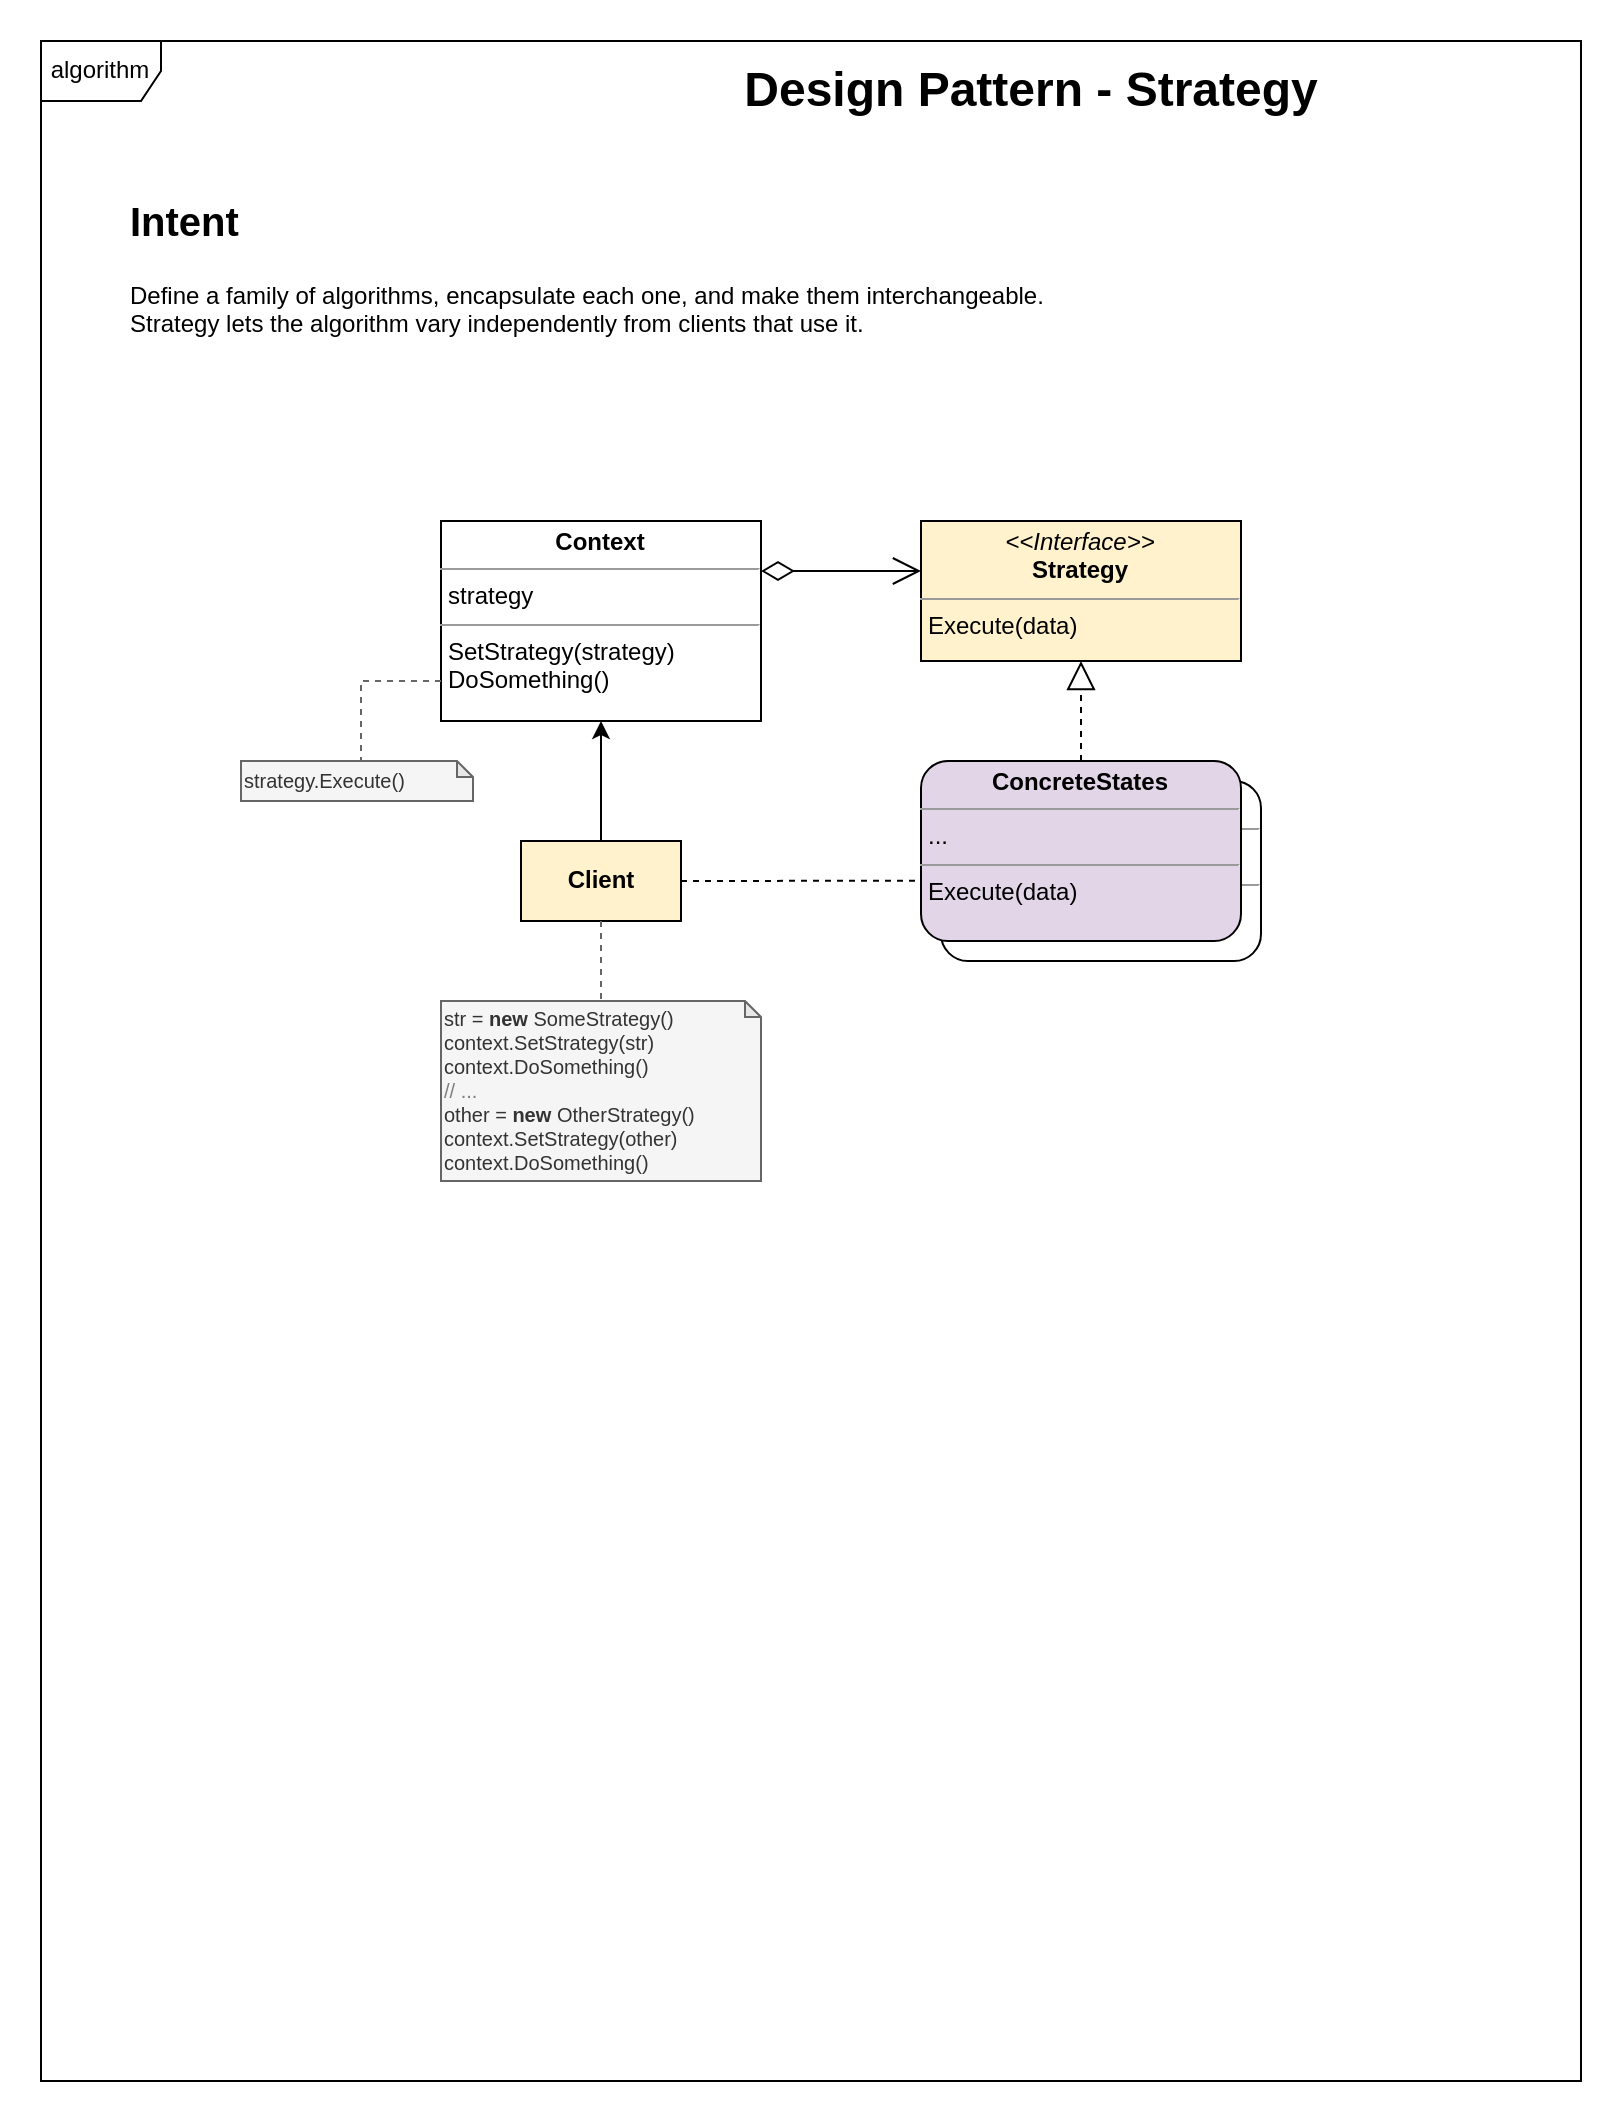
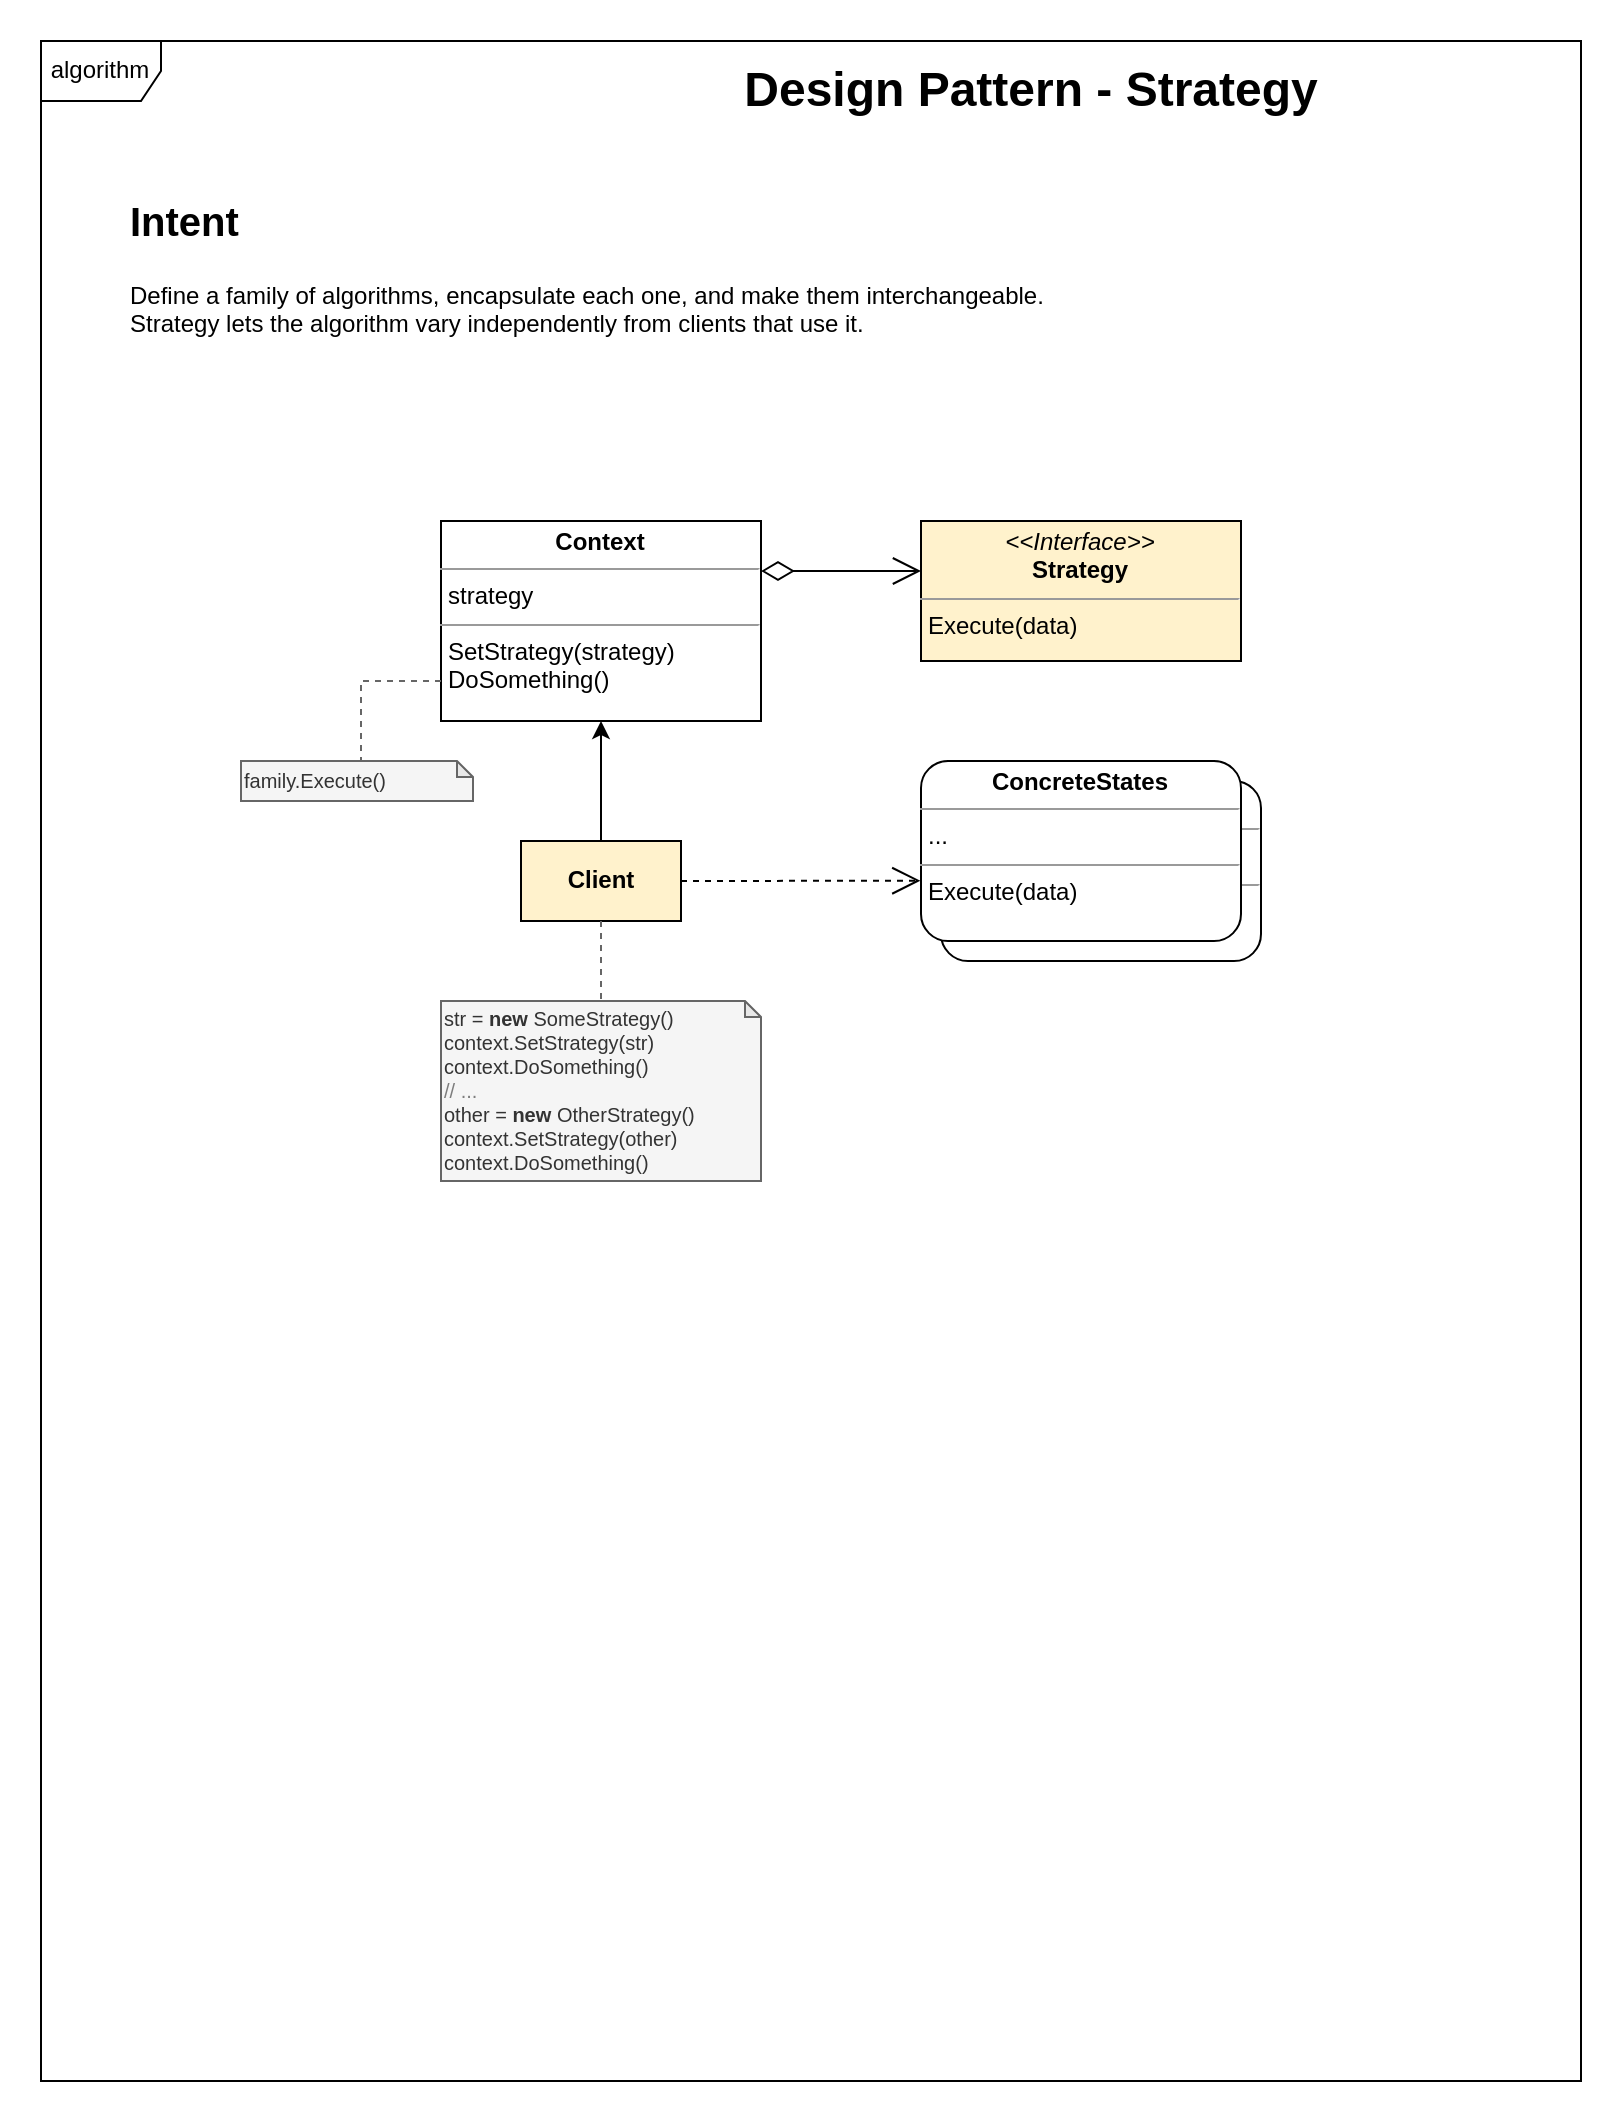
  <mxCell id="0" />
  <mxCell id="1" parent="0" />
  <mxCell id="2" value="algorithm" style="shape=umlFrame;whiteSpace=wrap;html=1;" vertex="1" parent="1"><mxGeometry x="20" y="20" width="770" height="1020" as="geometry" /></mxCell>
  <mxCell id="3" value="&lt;b style=&quot;&quot;&gt;&lt;font style=&quot;font-size: 24px;&quot;&gt;Design Pattern - Strategy&lt;/font&gt;&lt;/b&gt;" style="text;html=1;align=center;verticalAlign=middle;resizable=0;points=[];autosize=1;strokeColor=none;fillColor=none;fontSize=16;" parent="1" vertex="1"><mxGeometry x="360" y="25" width="310" height="40" as="geometry" /></mxCell>
  <mxCell id="4" value="&lt;h1&gt;&lt;font style=&quot;font-size: 20px;&quot;&gt;Intent&lt;/font&gt;&lt;/h1&gt;&lt;p&gt;Define a family of algorithms, encapsulate each one, and make them interchangeable.&lt;br&gt;&lt;span style=&quot;background-color: initial;&quot;&gt;Strategy lets the algorithm vary independently from clients that use it.&lt;/span&gt;&lt;/p&gt;" style="text;html=1;strokeColor=none;fillColor=none;spacing=5;spacingTop=-20;whiteSpace=wrap;overflow=hidden;rounded=0;" parent="1" vertex="1"><mxGeometry x="60" y="90" width="690" height="80" as="geometry" /></mxCell>
- <mxCell id="5" value="&lt;div style=&quot;&quot;&gt;&lt;span style=&quot;background-color: initial;&quot;&gt;strategy.Execute(&lt;/span&gt;&lt;span style=&quot;background-color: initial;&quot;&gt;)&lt;/span&gt;&lt;br&gt;&lt;/div&gt;" style="shape=note;whiteSpace=wrap;html=1;backgroundOutline=1;darkOpacity=0.05;size=8;fontSize=10;fillColor=#f5f5f5;fontColor=#333333;strokeColor=#666666;align=left;" parent="1" vertex="1"><mxGeometry x="120" y="380" width="116" height="20" as="geometry" /></mxCell>
+ <mxCell id="5" value="&lt;div style=&quot;&quot;&gt;&lt;span style=&quot;background-color: initial;&quot;&gt;family.Execute(&lt;/span&gt;&lt;span style=&quot;background-color: initial;&quot;&gt;)&lt;/span&gt;&lt;br&gt;&lt;/div&gt;" style="shape=note;whiteSpace=wrap;html=1;backgroundOutline=1;darkOpacity=0.05;size=8;fontSize=10;fillColor=#f5f5f5;fontColor=#333333;strokeColor=#666666;align=left;" parent="1" vertex="1"><mxGeometry x="120" y="380" width="116" height="20" as="geometry" /></mxCell>
  <mxCell id="6" value="&lt;p style=&quot;margin:0px;margin-top:4px;text-align:center;&quot;&gt;&lt;i&gt;&amp;lt;&amp;lt;Interface&amp;gt;&amp;gt;&lt;/i&gt;&lt;br&gt;&lt;b&gt;Strategy&lt;/b&gt;&lt;/p&gt;&lt;hr size=&quot;1&quot;&gt;&lt;p style=&quot;margin:0px;margin-left:4px;&quot;&gt;&lt;/p&gt;&lt;p style=&quot;margin:0px;margin-left:4px;&quot;&gt;&lt;span style=&quot;background-color: initial;&quot;&gt;Execute(data)&lt;/span&gt;&lt;/p&gt;" style="verticalAlign=top;align=left;overflow=fill;fontSize=12;fontFamily=Helvetica;html=1;fillColor=#fff2cc;" parent="1" vertex="1"><mxGeometry x="460" y="260" width="160" height="70" as="geometry" /></mxCell>
  <mxCell id="7" value="&lt;p style=&quot;margin:0px;margin-top:4px;text-align:center;&quot;&gt;&lt;b&gt;ConcreteHandlers&lt;/b&gt;&lt;/p&gt;&lt;hr size=&quot;1&quot;&gt;&lt;p style=&quot;margin:0px;margin-left:4px;&quot;&gt;...&lt;/p&gt;&lt;hr size=&quot;1&quot;&gt;&lt;p style=&quot;margin:0px;margin-left:4px;&quot;&gt;&lt;span style=&quot;background-color: initial;&quot;&gt;Handle(request)&lt;/span&gt;&lt;/p&gt;" style="verticalAlign=top;align=left;overflow=fill;fontSize=12;fontFamily=Helvetica;html=1;rounded=1;" parent="1" vertex="1"><mxGeometry x="470" y="390" width="160" height="90" as="geometry" /></mxCell>
- <mxCell id="8" value="&lt;p style=&quot;margin:0px;margin-top:4px;text-align:center;&quot;&gt;&lt;b&gt;ConcreteStates&lt;/b&gt;&lt;/p&gt;&lt;hr size=&quot;1&quot;&gt;&lt;p style=&quot;margin:0px;margin-left:4px;&quot;&gt;...&lt;/p&gt;&lt;hr size=&quot;1&quot;&gt;&lt;p style=&quot;margin:0px;margin-left:4px;&quot;&gt;&lt;span style=&quot;background-color: initial;&quot;&gt;Execute(data)&lt;/span&gt;&lt;/p&gt;" style="verticalAlign=top;align=left;overflow=fill;fontSize=12;fontFamily=Helvetica;html=1;rounded=1;fillColor=#e1d5e7;" parent="1" vertex="1"><mxGeometry x="460" y="380" width="160" height="90" as="geometry" /></mxCell>
+ <mxCell id="8" value="&lt;p style=&quot;margin:0px;margin-top:4px;text-align:center;&quot;&gt;&lt;b&gt;ConcreteStates&lt;/b&gt;&lt;/p&gt;&lt;hr size=&quot;1&quot;&gt;&lt;p style=&quot;margin:0px;margin-left:4px;&quot;&gt;...&lt;/p&gt;&lt;hr size=&quot;1&quot;&gt;&lt;p style=&quot;margin:0px;margin-left:4px;&quot;&gt;&lt;span style=&quot;background-color: initial;&quot;&gt;Execute(data)&lt;/span&gt;&lt;/p&gt;" style="verticalAlign=top;align=left;overflow=fill;fontSize=12;fontFamily=Helvetica;html=1;rounded=1;" parent="1" vertex="1"><mxGeometry x="460" y="380" width="160" height="90" as="geometry" /></mxCell>
  <mxCell id="9" value="&lt;p style=&quot;margin:0px;margin-top:4px;text-align:center;&quot;&gt;&lt;b&gt;Context&lt;/b&gt;&lt;/p&gt;&lt;hr size=&quot;1&quot;&gt;&lt;p style=&quot;margin:0px;margin-left:4px;&quot;&gt;strategy&lt;/p&gt;&lt;hr size=&quot;1&quot;&gt;&lt;p style=&quot;margin:0px;margin-left:4px;&quot;&gt;SetStrategy(strategy)&lt;/p&gt;&lt;p style=&quot;margin:0px;margin-left:4px;&quot;&gt;&lt;span style=&quot;background-color: initial;&quot;&gt;DoSomething()&lt;/span&gt;&lt;/p&gt;" style="verticalAlign=top;align=left;overflow=fill;fontSize=12;fontFamily=Helvetica;html=1;" parent="1" vertex="1"><mxGeometry x="220" y="260" width="160" height="100" as="geometry" /></mxCell>
  <mxCell id="10" value="" style="endArrow=open;html=1;endSize=12;startArrow=diamondThin;startSize=14;startFill=0;edgeStyle=orthogonalEdgeStyle;align=left;verticalAlign=bottom;rounded=0;exitX=1;exitY=0.25;exitDx=0;exitDy=0;" parent="1" source="9" edge="1"><mxGeometry x="-1" y="3" relative="1" as="geometry"><mxPoint x="390" y="290" as="sourcePoint" /><mxPoint x="460" y="285" as="targetPoint" /><Array as="points"><mxPoint x="460" y="285" /></Array></mxGeometry></mxCell>
- <mxCell id="11" value="" style="endArrow=block;dashed=1;endFill=0;endSize=12;html=1;rounded=0;entryX=0.5;entryY=1;entryDx=0;entryDy=0;exitX=0.5;exitY=0;exitDx=0;exitDy=0;" parent="1" source="8" target="6" edge="1"><mxGeometry width="160" relative="1" as="geometry"><mxPoint x="370" y="370" as="sourcePoint" /><mxPoint x="530" y="370" as="targetPoint" /></mxGeometry></mxCell>
  <mxCell id="12" style="edgeStyle=none;rounded=0;orthogonalLoop=1;jettySize=auto;html=1;exitX=0.5;exitY=0;exitDx=0;exitDy=0;entryX=0.5;entryY=1;entryDx=0;entryDy=0;" parent="1" source="13" target="9" edge="1"><mxGeometry relative="1" as="geometry" /></mxCell>
  <mxCell id="13" value="&lt;b&gt;Client&lt;/b&gt;" style="html=1;fillColor=#fff2cc;" parent="1" vertex="1"><mxGeometry x="260" y="420" width="80" height="40" as="geometry" /></mxCell>
- <mxCell id="14" value="" style="endArrow=none;endSize=12;dashed=1;html=1;rounded=0;exitX=1;exitY=0.5;exitDx=0;exitDy=0;entryX=-0.002;entryY=0.665;entryDx=0;entryDy=0;entryPerimeter=0;" parent="1" source="13" target="8" edge="1"><mxGeometry width="160" relative="1" as="geometry"><mxPoint x="370" y="530" as="sourcePoint" /><mxPoint x="530" y="530" as="targetPoint" /></mxGeometry></mxCell>
+ <mxCell id="14" value="" style="endArrow=open;endSize=12;dashed=1;html=1;rounded=0;exitX=1;exitY=0.5;exitDx=0;exitDy=0;entryX=-0.002;entryY=0.665;entryDx=0;entryDy=0;entryPerimeter=0;" parent="1" source="13" target="8" edge="1"><mxGeometry width="160" relative="1" as="geometry"><mxPoint x="370" y="530" as="sourcePoint" /><mxPoint x="530" y="530" as="targetPoint" /></mxGeometry></mxCell>
  <mxCell id="15" style="rounded=0;orthogonalLoop=1;jettySize=auto;html=1;fontSize=10;endArrow=none;endFill=0;dashed=1;fillColor=#f5f5f5;strokeColor=#666666;sketch=0;shadow=0;startArrow=none;startFill=0;" parent="1" edge="1"><mxGeometry relative="1" as="geometry"><mxPoint x="220" y="340" as="sourcePoint" /><mxPoint x="180" y="380" as="targetPoint" /><Array as="points"><mxPoint x="180" y="340" /></Array></mxGeometry></mxCell>
  <mxCell id="16" value="&lt;div style=&quot;&quot;&gt;str = &lt;b&gt;new &lt;/b&gt;SomeStrategy()&lt;/div&gt;&lt;div style=&quot;&quot;&gt;context.SetStrategy(str)&lt;/div&gt;&lt;div style=&quot;&quot;&gt;context.DoSomething()&lt;/div&gt;&lt;div style=&quot;&quot;&gt;&lt;font color=&quot;#7d7d7d&quot;&gt;// ...&lt;/font&gt;&lt;/div&gt;&lt;div style=&quot;&quot;&gt;&lt;div&gt;other =&amp;nbsp;&lt;b&gt;new &lt;/b&gt;OtherStrategy()&lt;/div&gt;&lt;div&gt;context.SetStrategy(other)&lt;/div&gt;&lt;div&gt;context.DoSomething()&lt;/div&gt;&lt;/div&gt;" style="shape=note;whiteSpace=wrap;html=1;backgroundOutline=1;darkOpacity=0.05;size=8;fontSize=10;fillColor=#f5f5f5;fontColor=#333333;strokeColor=#666666;align=left;" parent="1" vertex="1"><mxGeometry x="220" y="500" width="160" height="90" as="geometry" /></mxCell>
  <mxCell id="17" style="rounded=0;orthogonalLoop=1;jettySize=auto;html=1;fontSize=10;endArrow=none;endFill=0;dashed=1;fillColor=#f5f5f5;strokeColor=#666666;sketch=0;shadow=0;startArrow=none;startFill=0;entryX=0.5;entryY=0;entryDx=0;entryDy=0;entryPerimeter=0;exitX=0.5;exitY=1;exitDx=0;exitDy=0;" parent="1" source="13" target="16" edge="1"><mxGeometry relative="1" as="geometry"><mxPoint x="280" y="520" as="sourcePoint" /><mxPoint x="280" y="540" as="targetPoint" /><Array as="points" /></mxGeometry></mxCell>
